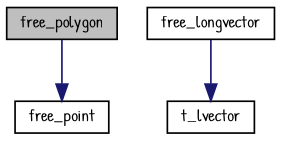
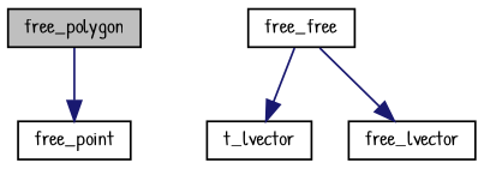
  digraph {
    fontname="Patrick Hand"
    rankdir=TB
    node [color=black fontname="Patrick Hand" fontsize=10 shape=record]
    edge [color=midnightblue fontname="Patrick Hand" fontsize=10 labelfontname=FreeSans labelfontsize=10 style=solid]
    n1 [fillcolor=grey75 fontcolor=black height=0.2 label=free_polygon style=filled width=0.4]
    n2 [height=0.2 label=free_point width=0.4]
-   n3 [height=0.2 label=free_longvector width=0.4]
+   n3 [height=0.2 label=free_free width=0.4]
    n4 [height=0.2 label=t_lvector width=0.4]
+   n5 [height=0.2 label=free_lvector width=0.4]
    n1 -> n2
    n3 -> n4
+   n3 -> n5
  }
